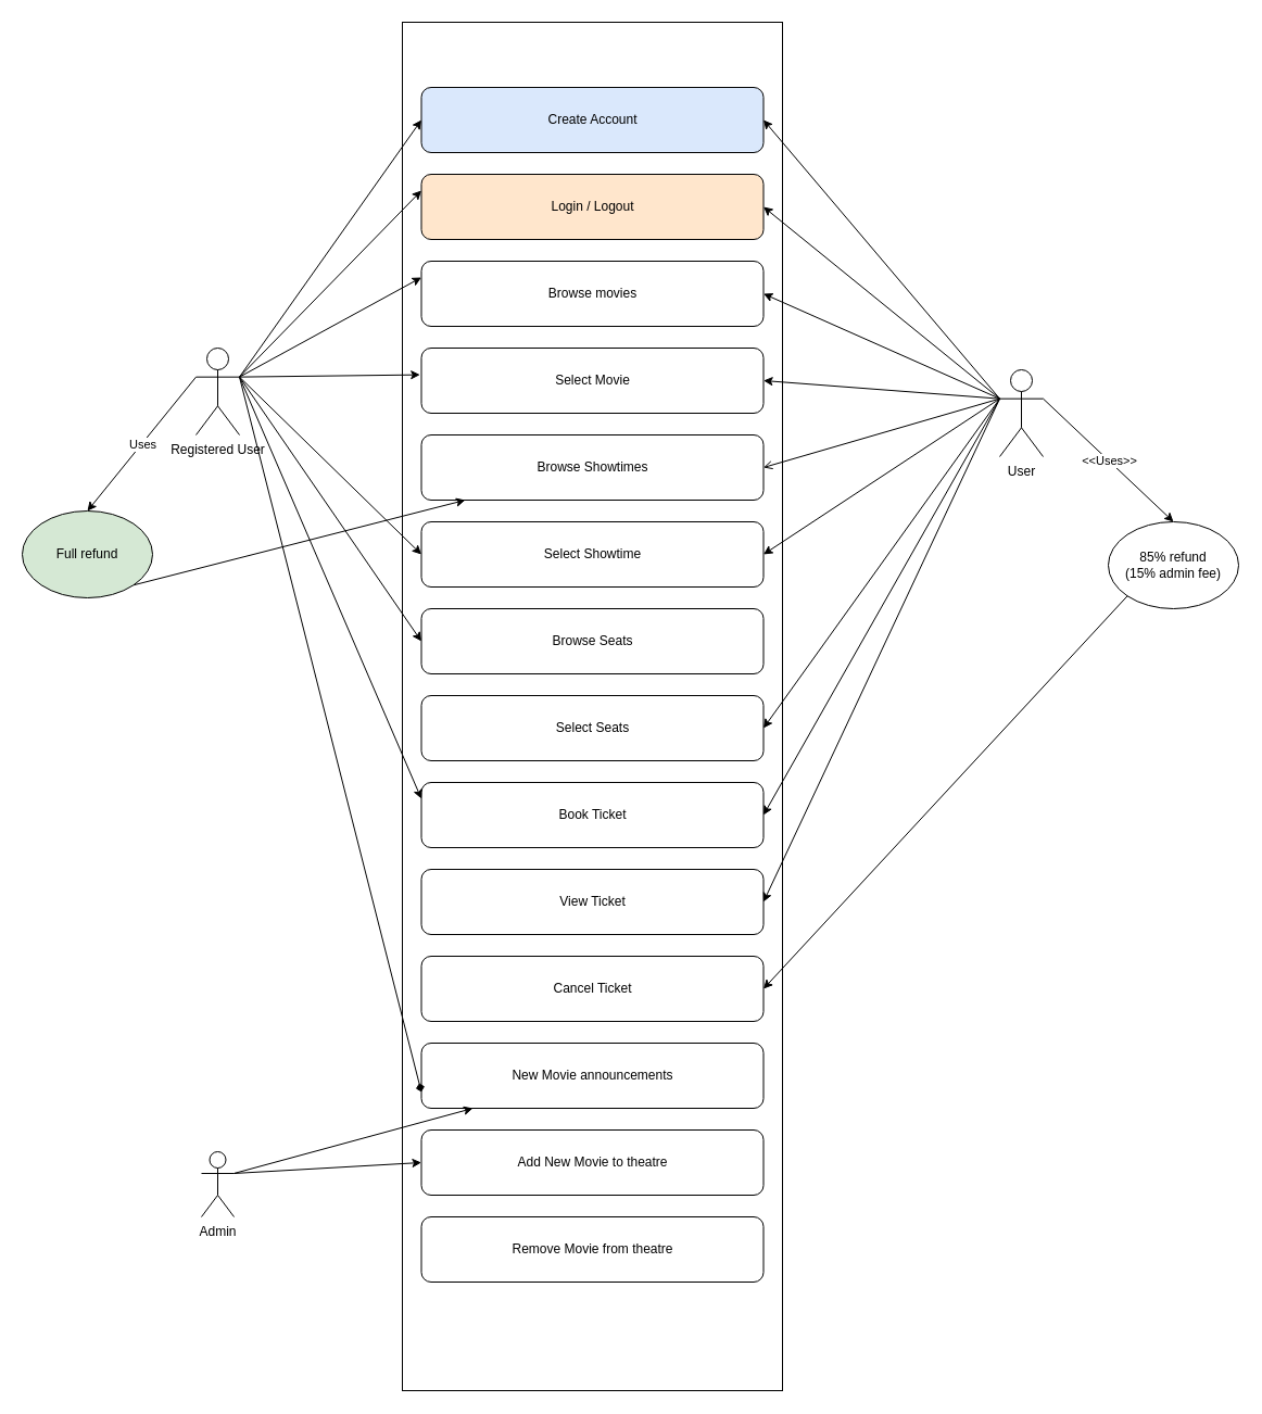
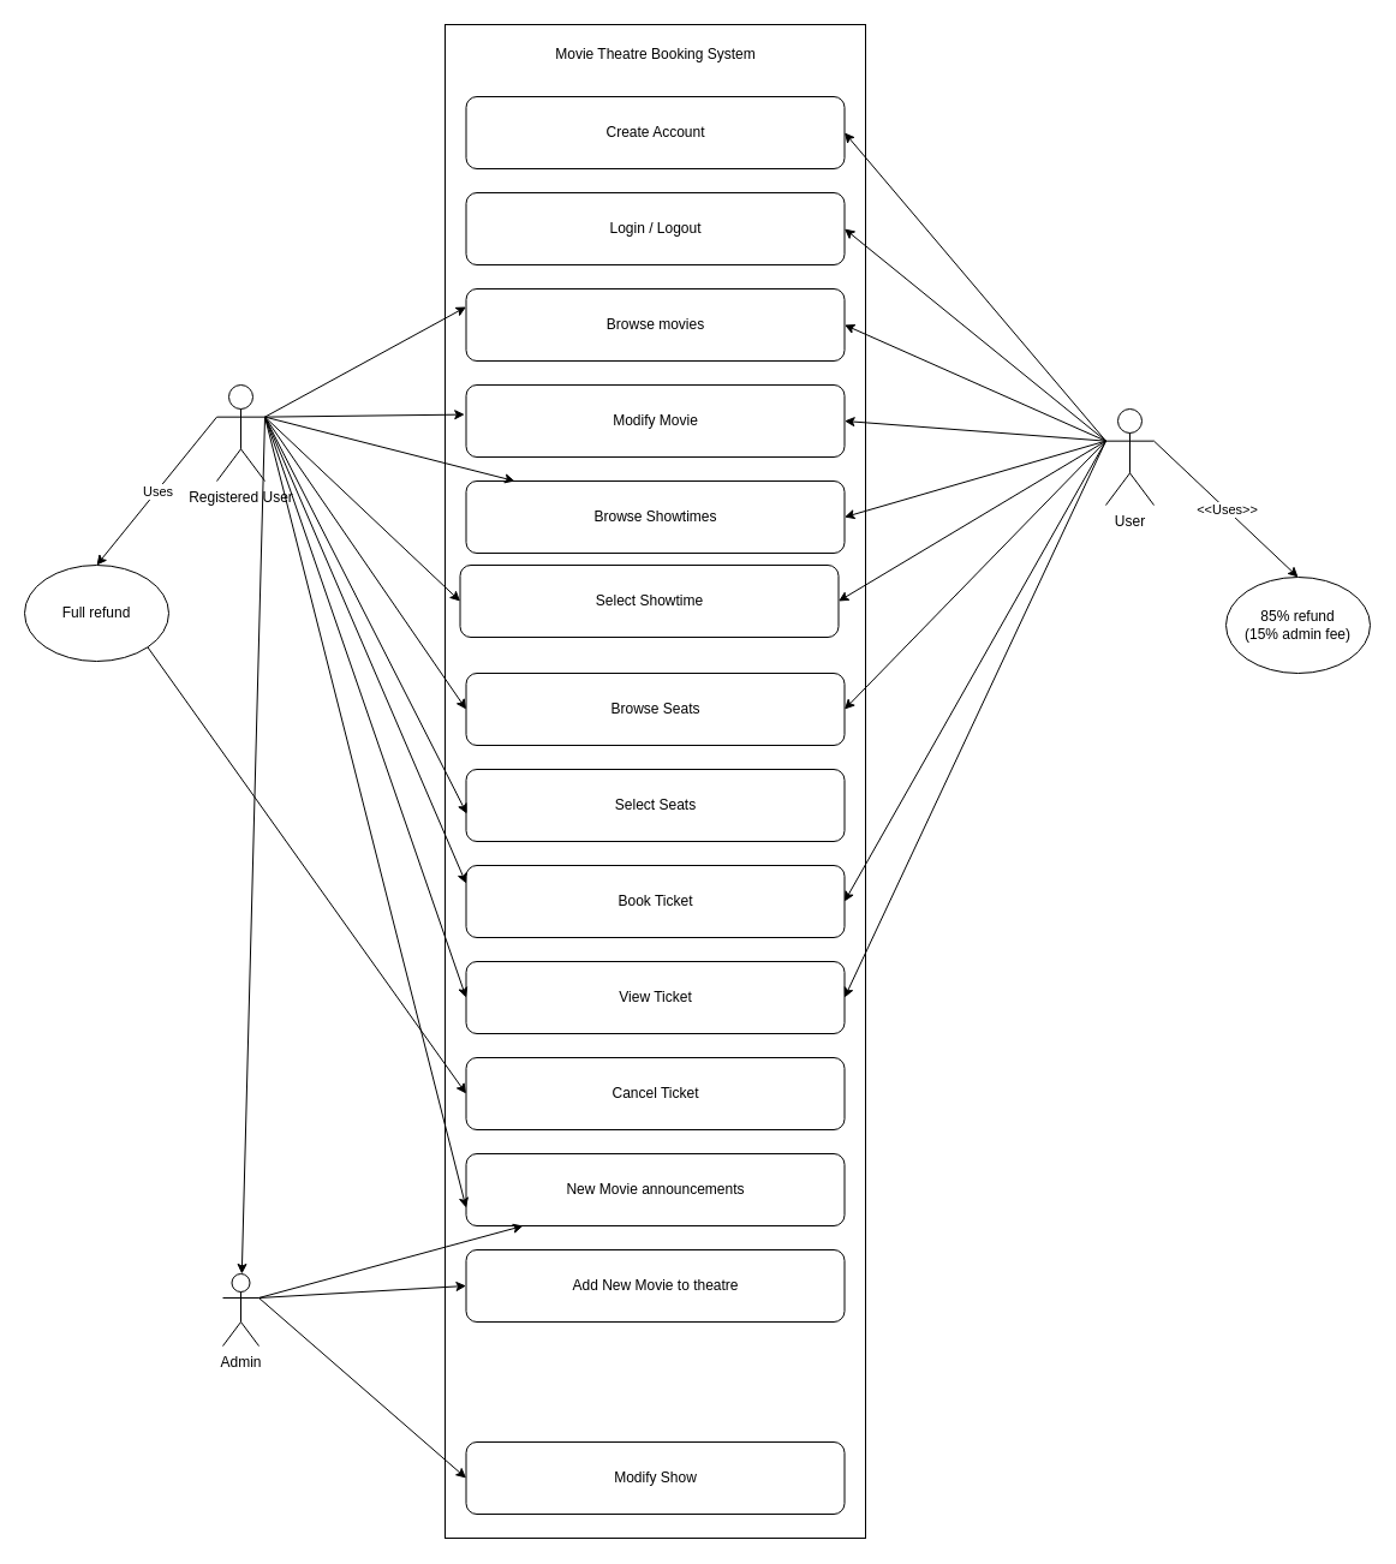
  <mxCell id="0" />
  <mxCell id="1" parent="0" />
  <mxCell id="2" value="" style="rounded=0;whiteSpace=wrap;html=1;" vertex="1" parent="1"><mxGeometry x="370" y="20" width="350" height="1260" as="geometry" /></mxCell>
  <mxCell id="3" value="Select Seats" style="rounded=1;whiteSpace=wrap;html=1;" vertex="1" parent="1"><mxGeometry x="387.5" y="640" width="315" height="60" as="geometry" /></mxCell>
- <mxCell id="5" value="Create Account" style="rounded=1;whiteSpace=wrap;html=1;fillColor=#dae8fc;" vertex="1" parent="1"><mxGeometry x="387.5" y="80" width="315" height="60" as="geometry" /></mxCell>
- <mxCell id="6" value="Login / Logout" style="rounded=1;whiteSpace=wrap;html=1;fillColor=#ffe6cc;" vertex="1" parent="1"><mxGeometry x="387.5" y="160" width="315" height="60" as="geometry" /></mxCell>
+ <mxCell id="4" value="Movie Theatre Booking System" style="text;html=1;align=center;verticalAlign=middle;whiteSpace=wrap;rounded=0;" vertex="1" parent="1"><mxGeometry x="422.5" y="30" width="245" height="30" as="geometry" /></mxCell>
+ <mxCell id="5" value="Create Account" style="rounded=1;whiteSpace=wrap;html=1;" vertex="1" parent="1"><mxGeometry x="387.5" y="80" width="315" height="60" as="geometry" /></mxCell>
+ <mxCell id="6" value="Login / Logout" style="rounded=1;whiteSpace=wrap;html=1;" vertex="1" parent="1"><mxGeometry x="387.5" y="160" width="315" height="60" as="geometry" /></mxCell>
  <mxCell id="7" value="Browse movies&lt;span style=&quot;caret-color: rgba(0, 0, 0, 0); color: rgba(0, 0, 0, 0); font-family: monospace; font-size: 0px; text-align: start; white-space: nowrap;&quot;&gt;%3CmxGraphModel%3E%3Croot%3E%3CmxCell%20id%3D%220%22%2F%3E%3CmxCell%20id%3D%221%22%20parent%3D%220%22%2F%3E%3CmxCell%20id%3D%222%22%20value%3D%22Create%20Account%22%20style%3D%22rounded%3D1%3BwhiteSpace%3Dwrap%3Bhtml%3D1%3B%22%20vertex%3D%221%22%20parent%3D%221%22%3E%3CmxGeometry%20x%3D%22167.5%22%20y%3D%22130%22%20width%3D%22315%22%20height%3D%2260%22%20as%3D%22geometry%22%2F%3E%3C%2FmxCell%3E%3C%2Froot%3E%3C%2FmxGraphModel%3E&lt;/span&gt;" style="rounded=1;whiteSpace=wrap;html=1;" vertex="1" parent="1"><mxGeometry x="387.5" y="240" width="315" height="60" as="geometry" /></mxCell>
- <mxCell id="8" value="Select Movie" style="rounded=1;whiteSpace=wrap;html=1;" vertex="1" parent="1"><mxGeometry x="387.5" y="320" width="315" height="60" as="geometry" /></mxCell>
+ <mxCell id="8" value="Modify Movie" style="rounded=1;whiteSpace=wrap;html=1;" vertex="1" parent="1"><mxGeometry x="387.5" y="320" width="315" height="60" as="geometry" /></mxCell>
  <mxCell id="9" value="Browse Seats" style="rounded=1;whiteSpace=wrap;html=1;" vertex="1" parent="1"><mxGeometry x="387.5" y="560" width="315" height="60" as="geometry" /></mxCell>
  <mxCell id="10" value="Browse Showtimes" style="rounded=1;whiteSpace=wrap;html=1;" vertex="1" parent="1"><mxGeometry x="387.5" y="400" width="315" height="60" as="geometry" /></mxCell>
- <mxCell id="11" value="Select Showtime" style="rounded=1;whiteSpace=wrap;html=1;" vertex="1" parent="1"><mxGeometry x="387.5" y="480" width="315" height="60" as="geometry" /></mxCell>
+ <mxCell id="11" value="Select Showtime" style="rounded=1;whiteSpace=wrap;html=1;" vertex="1" parent="1"><mxGeometry x="382.5" y="470" width="315" height="60" as="geometry" /></mxCell>
  <mxCell id="12" value="Book Ticket&lt;span style=&quot;caret-color: rgba(0, 0, 0, 0); color: rgba(0, 0, 0, 0); font-family: monospace; font-size: 0px; text-align: start; white-space: nowrap;&quot;&gt;%3CmxGraphModel%3E%3Croot%3E%3CmxCell%20id%3D%220%22%2F%3E%3CmxCell%20id%3D%221%22%20parent%3D%220%22%2F%3E%3CmxCell%20id%3D%222%22%20value%3D%22Create%20Account%22%20style%3D%22rounded%3D1%3BwhiteSpace%3Dwrap%3Bhtml%3D1%3B%22%20vertex%3D%221%22%20parent%3D%221%22%3E%3CmxGeometry%20x%3D%22167.5%22%20y%3D%22130%22%20width%3D%22315%22%20height%3D%2260%22%20as%3D%22geometry%22%2F%3E%3C%2FmxCell%3E%3C%2Froot%3E%3C%2FmxGraphModel%3E&lt;/span&gt;" style="rounded=1;whiteSpace=wrap;html=1;" vertex="1" parent="1"><mxGeometry x="387.5" y="720" width="315" height="60" as="geometry" /></mxCell>
  <mxCell id="13" value="View Ticket" style="rounded=1;whiteSpace=wrap;html=1;" vertex="1" parent="1"><mxGeometry x="387.5" y="800" width="315" height="60" as="geometry" /></mxCell>
  <mxCell id="14" value="Cancel Ticket" style="rounded=1;whiteSpace=wrap;html=1;" vertex="1" parent="1"><mxGeometry x="387.5" y="880" width="315" height="60" as="geometry" /></mxCell>
  <mxCell id="15" value="New Movie announcements" style="rounded=1;whiteSpace=wrap;html=1;" vertex="1" parent="1"><mxGeometry x="387.5" y="960" width="315" height="60" as="geometry" /></mxCell>
  <mxCell id="16" value="Add New Movie to theatre&lt;span style=&quot;caret-color: rgba(0, 0, 0, 0); color: rgba(0, 0, 0, 0); font-family: monospace; font-size: 0px; text-align: start; white-space: nowrap;&quot;&gt;%3CmxGraphModel%3E%3Croot%3E%3CmxCell%20id%3D%220%22%2F%3E%3CmxCell%20id%3D%221%22%20parent%3D%220%22%2F%3E%3CmxCell%20id%3D%222%22%20value%3D%22Create%20Account%22%20style%3D%22rounded%3D1%3BwhiteSpace%3Dwrap%3Bhtml%3D1%3B%22%20vertex%3D%221%22%20parent%3D%221%22%3E%3CmxGeometry%20x%3D%22167.5%22%20y%3D%22130%22%20width%3D%22315%22%20height%3D%2260%22%20as%3D%22geometry%22%2F%3E%3C%2FmxCell%3E%3C%2Froot%3E%3C%2FmxGraphModel%3E to&lt;/span&gt;" style="rounded=1;whiteSpace=wrap;html=1;" vertex="1" parent="1"><mxGeometry x="387.5" y="1040" width="315" height="60" as="geometry" /></mxCell>
- <mxCell id="17" value="Remove Movie from theatre" style="rounded=1;whiteSpace=wrap;html=1;" vertex="1" parent="1"><mxGeometry x="387.5" y="1120" width="315" height="60" as="geometry" /></mxCell>
  <mxCell id="18" value="User" style="shape=umlActor;verticalLabelPosition=bottom;verticalAlign=top;html=1;outlineConnect=0;" vertex="1" parent="1"><mxGeometry x="920" y="340" width="40" height="80" as="geometry" /></mxCell>
  <mxCell id="19" value="Registered User" style="shape=umlActor;verticalLabelPosition=bottom;verticalAlign=top;html=1;outlineConnect=0;" vertex="1" parent="1"><mxGeometry x="180" y="320" width="40" height="80" as="geometry" /></mxCell>
  <mxCell id="20" value="" style="endArrow=classic;html=1;rounded=0;entryX=1;entryY=0.5;entryDx=0;entryDy=0;exitX=0;exitY=0.333;exitDx=0;exitDy=0;exitPerimeter=0;" edge="1" parent="1" source="18" target="5"><mxGeometry width="50" height="50" relative="1" as="geometry"><mxPoint x="820" y="140" as="sourcePoint" /><mxPoint x="870" y="90" as="targetPoint" /></mxGeometry></mxCell>
  <mxCell id="21" value="" style="endArrow=classic;html=1;rounded=0;exitX=0;exitY=0.333;exitDx=0;exitDy=0;exitPerimeter=0;entryX=1;entryY=0.5;entryDx=0;entryDy=0;" edge="1" parent="1" source="18" target="6"><mxGeometry width="50" height="50" relative="1" as="geometry"><mxPoint x="930" y="97" as="sourcePoint" /><mxPoint x="713" y="120" as="targetPoint" /></mxGeometry></mxCell>
  <mxCell id="22" value="" style="endArrow=classic;html=1;rounded=0;entryX=1;entryY=0.5;entryDx=0;entryDy=0;exitX=0;exitY=0.333;exitDx=0;exitDy=0;exitPerimeter=0;" edge="1" parent="1" source="18" target="7"><mxGeometry width="50" height="50" relative="1" as="geometry"><mxPoint x="940" y="107" as="sourcePoint" /><mxPoint x="723" y="130" as="targetPoint" /></mxGeometry></mxCell>
  <mxCell id="23" value="" style="endArrow=classic;html=1;rounded=0;entryX=1;entryY=0.5;entryDx=0;entryDy=0;exitX=0;exitY=0.333;exitDx=0;exitDy=0;exitPerimeter=0;" edge="1" parent="1" source="18" target="8"><mxGeometry width="50" height="50" relative="1" as="geometry"><mxPoint x="860" y="80" as="sourcePoint" /><mxPoint x="733" y="140" as="targetPoint" /></mxGeometry></mxCell>
- <mxCell id="24" value="" style="endArrow=open;html=1;rounded=0;entryX=1;entryY=0.5;entryDx=0;entryDy=0;exitX=0;exitY=0.333;exitDx=0;exitDy=0;exitPerimeter=0;" edge="1" parent="1" source="18" target="10"><mxGeometry width="50" height="50" relative="1" as="geometry"><mxPoint x="960" y="127" as="sourcePoint" /><mxPoint x="743" y="150" as="targetPoint" /></mxGeometry></mxCell>
+ <mxCell id="24" value="" style="endArrow=classic;html=1;rounded=0;entryX=1;entryY=0.5;entryDx=0;entryDy=0;exitX=0;exitY=0.333;exitDx=0;exitDy=0;exitPerimeter=0;" edge="1" parent="1" source="18" target="10"><mxGeometry width="50" height="50" relative="1" as="geometry"><mxPoint x="960" y="127" as="sourcePoint" /><mxPoint x="743" y="150" as="targetPoint" /></mxGeometry></mxCell>
  <mxCell id="25" value="" style="endArrow=classic;html=1;rounded=0;entryX=1;entryY=0.5;entryDx=0;entryDy=0;exitX=0;exitY=0.333;exitDx=0;exitDy=0;exitPerimeter=0;" edge="1" parent="1" source="18" target="11"><mxGeometry width="50" height="50" relative="1" as="geometry"><mxPoint x="970" y="137" as="sourcePoint" /><mxPoint x="753" y="160" as="targetPoint" /></mxGeometry></mxCell>
- <mxCell id="27" value="" style="endArrow=classic;html=1;rounded=0;entryX=1;entryY=0.5;entryDx=0;entryDy=0;exitX=0;exitY=0.333;exitDx=0;exitDy=0;exitPerimeter=0;" edge="1" parent="1" source="18" target="3"><mxGeometry width="50" height="50" relative="1" as="geometry"><mxPoint x="990" y="157" as="sourcePoint" /><mxPoint x="773" y="180" as="targetPoint" /></mxGeometry></mxCell>
+ <mxCell id="26" value="" style="endArrow=classic;html=1;rounded=0;entryX=1;entryY=0.5;entryDx=0;entryDy=0;exitX=0;exitY=0.333;exitDx=0;exitDy=0;exitPerimeter=0;" edge="1" parent="1" source="18" target="9"><mxGeometry width="50" height="50" relative="1" as="geometry"><mxPoint x="980" y="147" as="sourcePoint" /><mxPoint x="763" y="170" as="targetPoint" /></mxGeometry></mxCell>
  <mxCell id="28" value="" style="endArrow=classic;html=1;rounded=0;entryX=1;entryY=0.5;entryDx=0;entryDy=0;exitX=0;exitY=0.333;exitDx=0;exitDy=0;exitPerimeter=0;" edge="1" parent="1" source="18" target="12"><mxGeometry width="50" height="50" relative="1" as="geometry"><mxPoint x="1000" y="167" as="sourcePoint" /><mxPoint x="783" y="190" as="targetPoint" /></mxGeometry></mxCell>
  <mxCell id="29" value="" style="endArrow=classic;html=1;rounded=0;entryX=1;entryY=0.5;entryDx=0;entryDy=0;exitX=0;exitY=0.333;exitDx=0;exitDy=0;exitPerimeter=0;" edge="1" parent="1" source="18" target="13"><mxGeometry width="50" height="50" relative="1" as="geometry"><mxPoint x="1010" y="177" as="sourcePoint" /><mxPoint x="793" y="200" as="targetPoint" /></mxGeometry></mxCell>
  <mxCell id="30" value="85% refund&lt;div&gt;(15% admin fee)&lt;/div&gt;" style="ellipse;whiteSpace=wrap;html=1;" vertex="1" parent="1"><mxGeometry x="1020" y="480" width="120" height="80" as="geometry" /></mxCell>
- <mxCell id="31" value="" style="endArrow=classic;html=1;rounded=0;exitX=0;exitY=1;exitDx=0;exitDy=0;entryX=1;entryY=0.5;entryDx=0;entryDy=0;" edge="1" parent="1" source="30" target="14"><mxGeometry width="50" height="50" relative="1" as="geometry"><mxPoint x="640" y="750" as="sourcePoint" /><mxPoint x="690" y="700" as="targetPoint" /></mxGeometry></mxCell>
  <mxCell id="32" value="" style="endArrow=classic;html=1;rounded=0;exitX=1;exitY=0.333;exitDx=0;exitDy=0;exitPerimeter=0;entryX=0.5;entryY=0;entryDx=0;entryDy=0;" edge="1" parent="1" source="18" target="30"><mxGeometry relative="1" as="geometry"><mxPoint x="950" y="620" as="sourcePoint" /><mxPoint x="1050" y="620" as="targetPoint" /></mxGeometry></mxCell>
  <mxCell id="33" value="&amp;lt;&amp;lt;Uses&amp;gt;&amp;gt;" style="edgeLabel;resizable=0;html=1;;align=center;verticalAlign=middle;" connectable="0" vertex="1" parent="32"><mxGeometry relative="1" as="geometry" /></mxCell>
- <mxCell id="34" value="" style="endArrow=classic;html=1;rounded=0;exitX=1;exitY=0.333;exitDx=0;exitDy=0;exitPerimeter=0;entryX=0;entryY=0.5;entryDx=0;entryDy=0;" edge="1" parent="1" source="19" target="5"><mxGeometry width="50" height="50" relative="1" as="geometry"><mxPoint x="340" y="340" as="sourcePoint" /><mxPoint x="390" y="290" as="targetPoint" /></mxGeometry></mxCell>
- <mxCell id="35" value="" style="endArrow=classic;html=1;rounded=0;exitX=1;exitY=0.333;exitDx=0;exitDy=0;exitPerimeter=0;entryX=0;entryY=0.25;entryDx=0;entryDy=0;" edge="1" parent="1" source="19" target="6"><mxGeometry width="50" height="50" relative="1" as="geometry"><mxPoint x="230" y="357" as="sourcePoint" /><mxPoint x="398" y="120" as="targetPoint" /></mxGeometry></mxCell>
+ <mxCell id="34" value="" style="endArrow=classic;html=1;rounded=0;exitX=1;exitY=0.333;exitDx=0;exitDy=0;exitPerimeter=0;" edge="1" parent="1" source="19" target="10"><mxGeometry width="50" height="50" relative="1" as="geometry"><mxPoint x="340" y="340" as="sourcePoint" /><mxPoint x="390" y="290" as="targetPoint" /></mxGeometry></mxCell>
+ <mxCell id="35" value="" style="endArrow=classic;html=1;rounded=0;exitX=1;exitY=0.333;exitDx=0;exitDy=0;exitPerimeter=0;" edge="1" parent="1" source="19" target="49"><mxGeometry width="50" height="50" relative="1" as="geometry"><mxPoint x="230" y="357" as="sourcePoint" /><mxPoint x="398" y="120" as="targetPoint" /></mxGeometry></mxCell>
  <mxCell id="36" value="" style="endArrow=classic;html=1;rounded=0;exitX=1;exitY=0.333;exitDx=0;exitDy=0;exitPerimeter=0;entryX=0;entryY=0.25;entryDx=0;entryDy=0;" edge="1" parent="1" source="19" target="7"><mxGeometry width="50" height="50" relative="1" as="geometry"><mxPoint x="240" y="367" as="sourcePoint" /><mxPoint x="408" y="130" as="targetPoint" /></mxGeometry></mxCell>
  <mxCell id="37" value="" style="endArrow=classic;html=1;rounded=0;exitX=1;exitY=0.333;exitDx=0;exitDy=0;exitPerimeter=0;entryX=-0.004;entryY=0.41;entryDx=0;entryDy=0;entryPerimeter=0;" edge="1" parent="1" source="19" target="8"><mxGeometry width="50" height="50" relative="1" as="geometry"><mxPoint x="250" y="377" as="sourcePoint" /><mxPoint x="418" y="140" as="targetPoint" /></mxGeometry></mxCell>
  <mxCell id="38" value="" style="endArrow=classic;html=1;rounded=0;exitX=1;exitY=0.333;exitDx=0;exitDy=0;exitPerimeter=0;entryX=0;entryY=0.5;entryDx=0;entryDy=0;" edge="1" parent="1" source="19" target="11"><mxGeometry width="50" height="50" relative="1" as="geometry"><mxPoint x="270" y="397" as="sourcePoint" /><mxPoint x="438" y="160" as="targetPoint" /></mxGeometry></mxCell>
  <mxCell id="39" value="" style="endArrow=classic;html=1;rounded=0;exitX=1;exitY=0.333;exitDx=0;exitDy=0;exitPerimeter=0;entryX=0;entryY=0.5;entryDx=0;entryDy=0;" edge="1" parent="1" source="19" target="9"><mxGeometry width="50" height="50" relative="1" as="geometry"><mxPoint x="280" y="407" as="sourcePoint" /><mxPoint x="448" y="170" as="targetPoint" /></mxGeometry></mxCell>
+ <mxCell id="40" value="" style="endArrow=classic;html=1;rounded=0;exitX=1;exitY=0.333;exitDx=0;exitDy=0;exitPerimeter=0;entryX=0.002;entryY=0.616;entryDx=0;entryDy=0;entryPerimeter=0;" edge="1" parent="1" source="19" target="3"><mxGeometry width="50" height="50" relative="1" as="geometry"><mxPoint x="180" y="647" as="sourcePoint" /><mxPoint x="348" y="410" as="targetPoint" /></mxGeometry></mxCell>
  <mxCell id="41" value="" style="endArrow=classic;html=1;rounded=0;exitX=1;exitY=0.333;exitDx=0;exitDy=0;exitPerimeter=0;entryX=0;entryY=0.25;entryDx=0;entryDy=0;" edge="1" parent="1" source="19" target="12"><mxGeometry width="50" height="50" relative="1" as="geometry"><mxPoint x="160" y="738.5" as="sourcePoint" /><mxPoint x="328" y="501.5" as="targetPoint" /></mxGeometry></mxCell>
- <mxCell id="43" value="" style="endArrow=classic;html=1;rounded=0;exitX=1;exitY=1;exitDx=0;exitDy=0;" edge="1" parent="1" source="44" target="10"><mxGeometry width="50" height="50" relative="1" as="geometry"><mxPoint x="70" y="777" as="sourcePoint" /><mxPoint x="238" y="540" as="targetPoint" /></mxGeometry></mxCell>
- <mxCell id="44" value="Full refund" style="ellipse;whiteSpace=wrap;html=1;fillColor=#d5e8d4;" vertex="1" parent="1"><mxGeometry x="20" y="470" width="120" height="80" as="geometry" /></mxCell>
+ <mxCell id="42" value="" style="endArrow=classic;html=1;rounded=0;exitX=1;exitY=0.333;exitDx=0;exitDy=0;exitPerimeter=0;entryX=0;entryY=0.5;entryDx=0;entryDy=0;" edge="1" parent="1" source="19" target="13"><mxGeometry width="50" height="50" relative="1" as="geometry"><mxPoint x="100" y="757" as="sourcePoint" /><mxPoint x="268" y="520" as="targetPoint" /></mxGeometry></mxCell>
+ <mxCell id="43" value="" style="endArrow=classic;html=1;rounded=0;entryX=0;entryY=0.5;entryDx=0;entryDy=0;exitX=1;exitY=1;exitDx=0;exitDy=0;" edge="1" parent="1" source="44" target="14"><mxGeometry width="50" height="50" relative="1" as="geometry"><mxPoint x="70" y="777" as="sourcePoint" /><mxPoint x="238" y="540" as="targetPoint" /></mxGeometry></mxCell>
+ <mxCell id="44" value="Full refund" style="ellipse;whiteSpace=wrap;html=1;" vertex="1" parent="1"><mxGeometry x="20" y="470" width="120" height="80" as="geometry" /></mxCell>
  <mxCell id="45" value="" style="endArrow=classic;html=1;rounded=0;entryX=0.5;entryY=0;entryDx=0;entryDy=0;exitX=0;exitY=0.333;exitDx=0;exitDy=0;exitPerimeter=0;" edge="1" parent="1" source="19" target="44"><mxGeometry relative="1" as="geometry"><mxPoint x="40" y="370" as="sourcePoint" /><mxPoint x="140" y="370" as="targetPoint" /></mxGeometry></mxCell>
  <mxCell id="46" value="Uses" style="edgeLabel;resizable=0;html=1;;align=center;verticalAlign=middle;" connectable="0" vertex="1" parent="45"><mxGeometry relative="1" as="geometry" /></mxCell>
- <mxCell id="47" value="" style="endArrow=diamond;html=1;rounded=0;entryX=0;entryY=0.75;entryDx=0;entryDy=0;exitX=1;exitY=0.333;exitDx=0;exitDy=0;exitPerimeter=0;" edge="1" parent="1" source="19" target="15"><mxGeometry width="50" height="50" relative="1" as="geometry"><mxPoint x="210" y="500" as="sourcePoint" /><mxPoint x="330" y="700" as="targetPoint" /></mxGeometry></mxCell>
+ <mxCell id="47" value="" style="endArrow=classic;html=1;rounded=0;entryX=0;entryY=0.75;entryDx=0;entryDy=0;exitX=1;exitY=0.333;exitDx=0;exitDy=0;exitPerimeter=0;" edge="1" parent="1" source="19" target="15"><mxGeometry width="50" height="50" relative="1" as="geometry"><mxPoint x="210" y="500" as="sourcePoint" /><mxPoint x="330" y="700" as="targetPoint" /></mxGeometry></mxCell>
+ <mxCell id="48" value="Modify Show" style="rounded=1;whiteSpace=wrap;html=1;" vertex="1" parent="1"><mxGeometry x="387.5" y="1200" width="315" height="60" as="geometry" /></mxCell>
  <mxCell id="49" value="Admin" style="shape=umlActor;verticalLabelPosition=bottom;verticalAlign=top;html=1;outlineConnect=0;" vertex="1" parent="1"><mxGeometry x="185" y="1060" width="30" height="60" as="geometry" /></mxCell>
  <mxCell id="50" value="" style="endArrow=classic;html=1;rounded=0;exitX=1;exitY=0.333;exitDx=0;exitDy=0;exitPerimeter=0;entryX=0;entryY=0.5;entryDx=0;entryDy=0;" edge="1" parent="1" source="49" target="16"><mxGeometry width="50" height="50" relative="1" as="geometry"><mxPoint x="360" y="1100" as="sourcePoint" /><mxPoint x="410" y="1050" as="targetPoint" /></mxGeometry></mxCell>
  <mxCell id="51" value="" style="endArrow=classic;html=1;rounded=0;exitX=1;exitY=0.333;exitDx=0;exitDy=0;exitPerimeter=0;" edge="1" parent="1" source="49" target="15"><mxGeometry width="50" height="50" relative="1" as="geometry"><mxPoint x="360" y="1100" as="sourcePoint" /><mxPoint x="410" y="1050" as="targetPoint" /></mxGeometry></mxCell>
+ <mxCell id="52" value="" style="endArrow=classic;html=1;rounded=0;exitX=1;exitY=0.333;exitDx=0;exitDy=0;exitPerimeter=0;entryX=0;entryY=0.5;entryDx=0;entryDy=0;" edge="1" parent="1" source="49" target="48"><mxGeometry width="50" height="50" relative="1" as="geometry"><mxPoint x="360" y="1100" as="sourcePoint" /><mxPoint x="410" y="1050" as="targetPoint" /></mxGeometry></mxCell>
